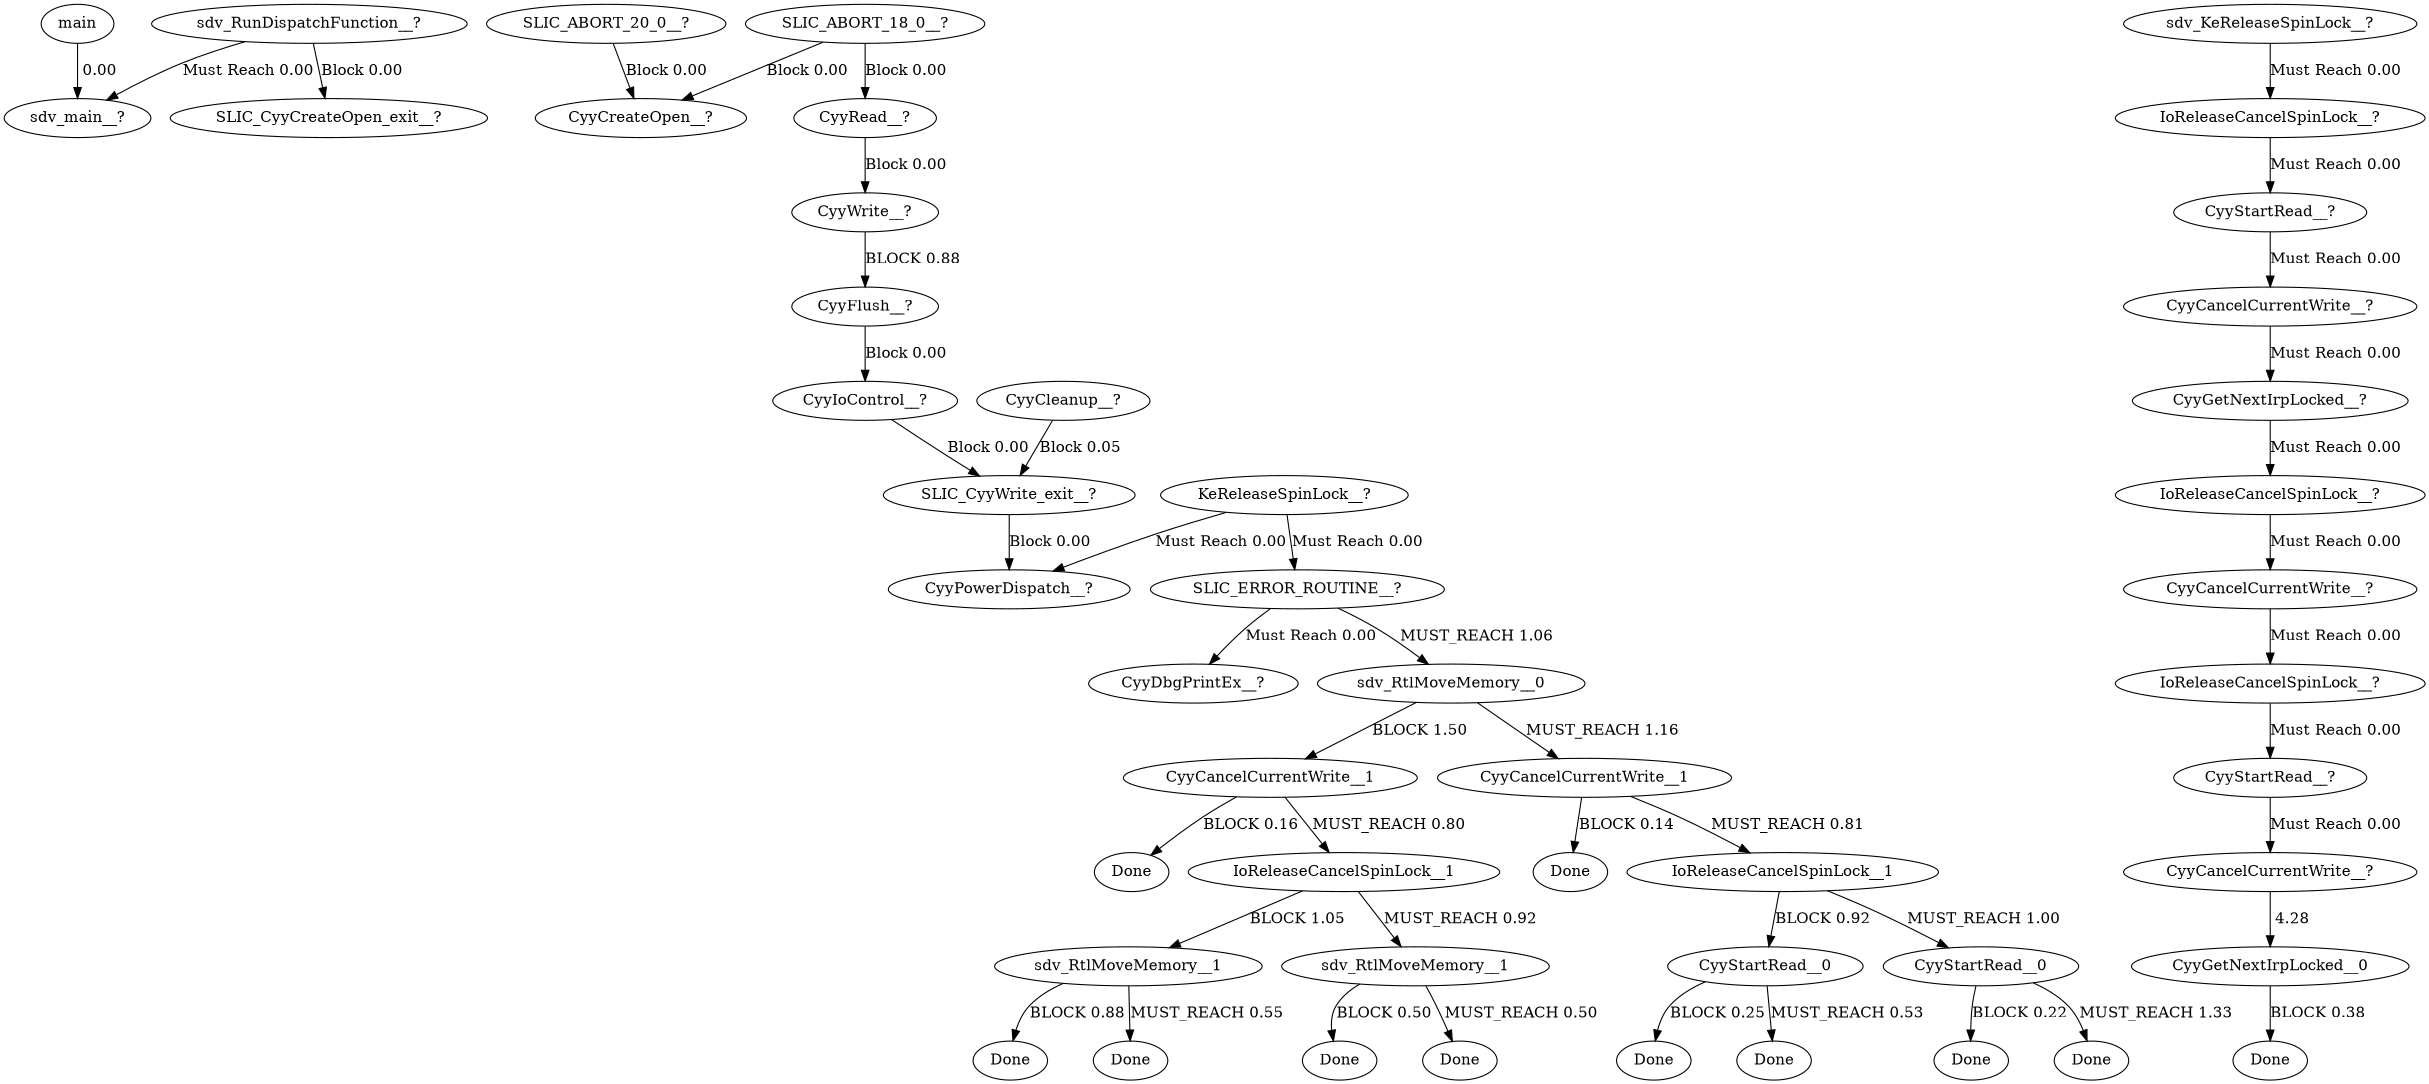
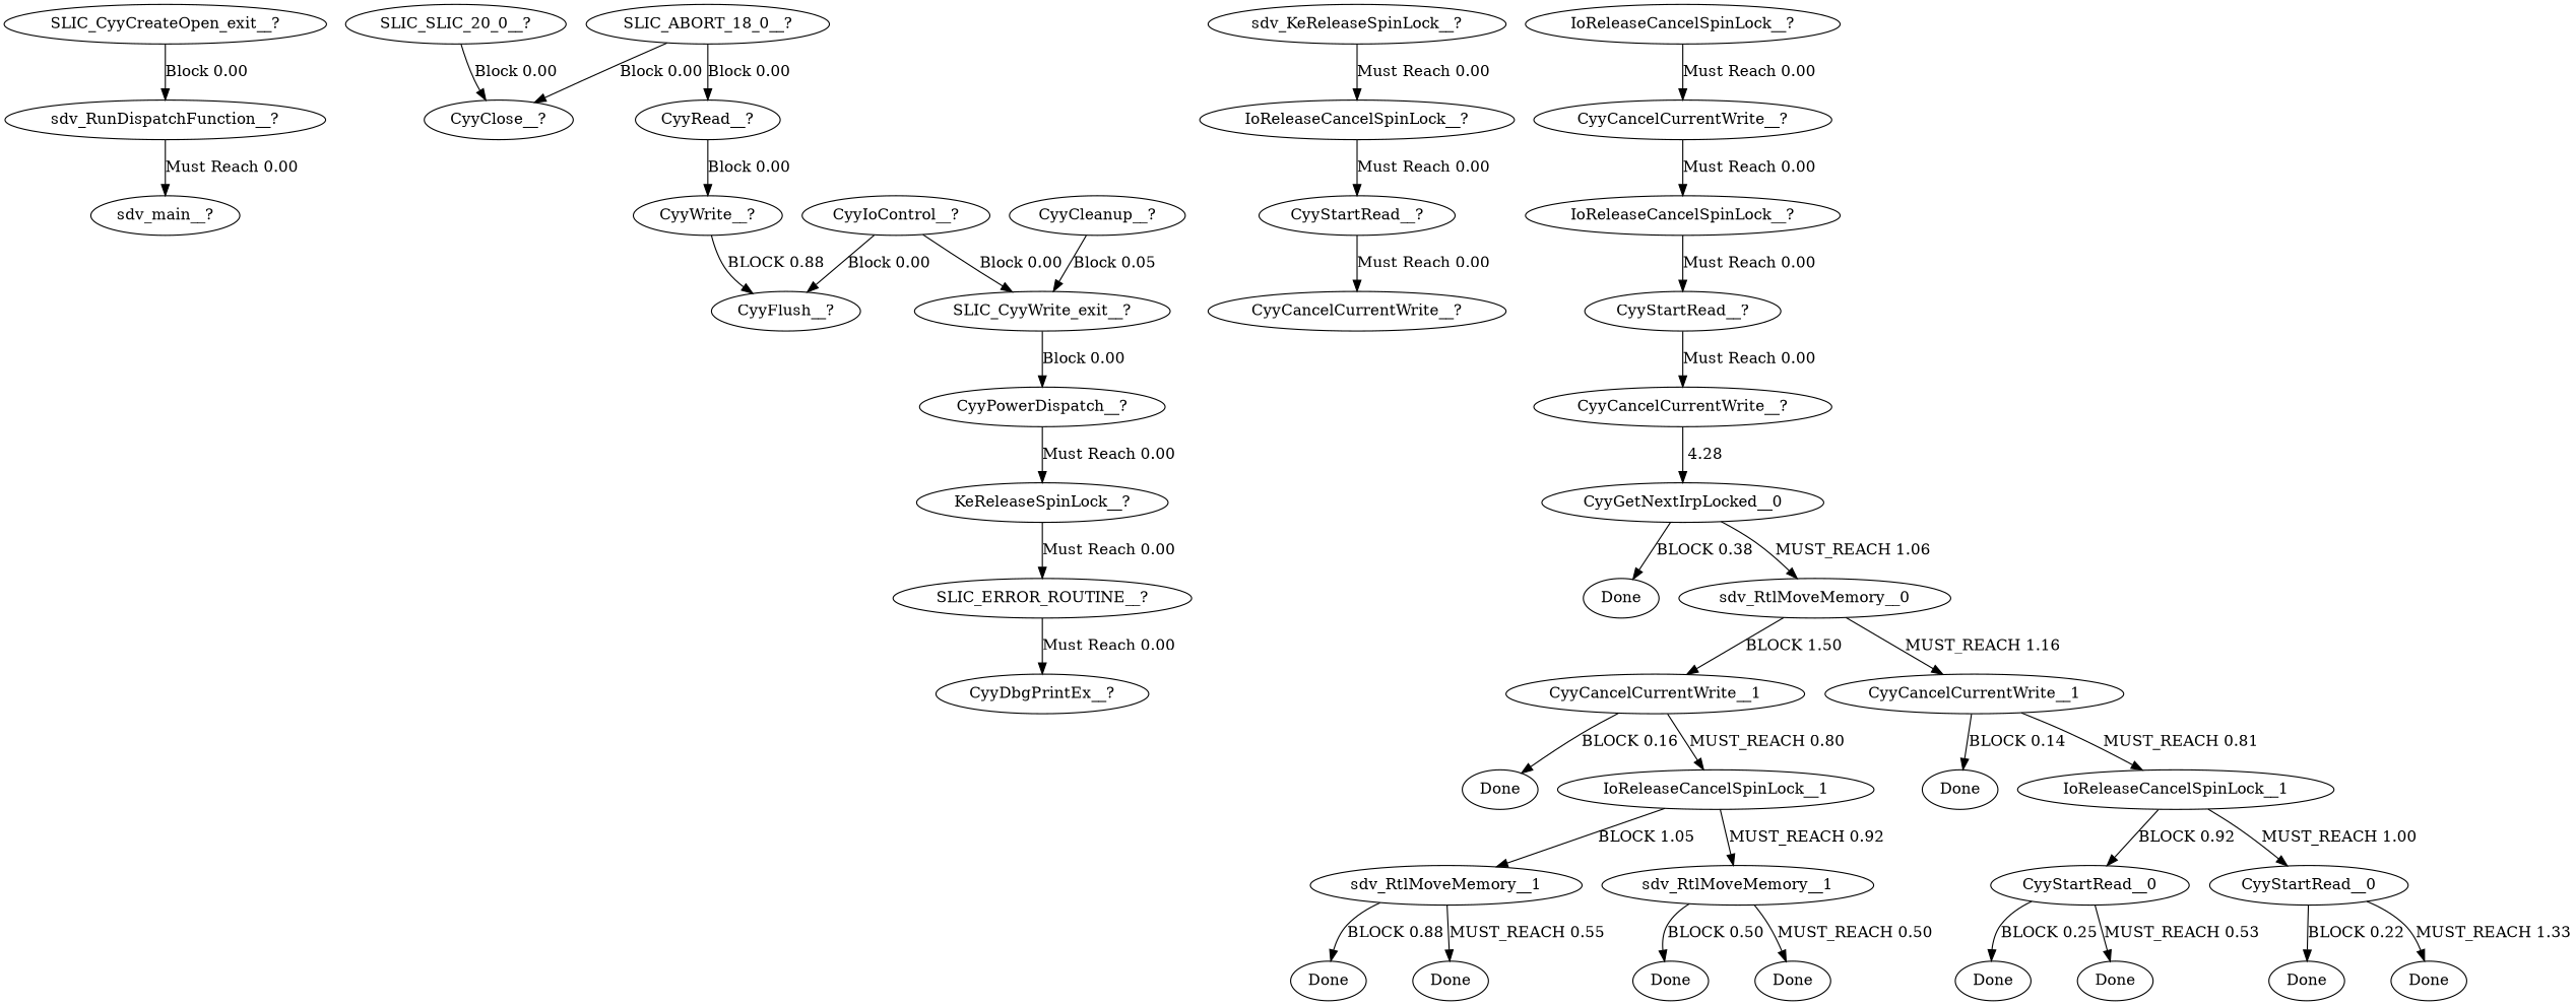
  digraph {
-   n1 [label=main]
    n2 [label="sdv_main__?"]
    n3 [label="sdv_RunDispatchFunction__?"]
    n4 [label="SLIC_CyyCreateOpen_exit__?"]
-   n5 [label="SLIC_ABORT_20_0__?"]
-   n6 [label="CyyCreateOpen__?"]
+   n5 [label="SLIC_SLIC_20_0__?"]
+   n6 [label="CyyClose__?"]
    n7 [label="SLIC_ABORT_18_0__?"]
    n8 [label="CyyRead__?"]
    n9 [label="CyyWrite__?"]
    n10 [label="CyyFlush__?"]
    n11 [label="CyyIoControl__?"]
    n12 [label="SLIC_CyyWrite_exit__?"]
    n13 [label="CyyCleanup__?"]
    n14 [label="CyyPowerDispatch__?"]
    n15 [label="KeReleaseSpinLock__?"]
    n16 [label="SLIC_ERROR_ROUTINE__?"]
    n17 [label="CyyDbgPrintEx__?"]
    n18 [label="sdv_KeReleaseSpinLock__?"]
    n19 [label="IoReleaseCancelSpinLock__?"]
    n20 [label="CyyStartRead__?"]
    n21 [label="CyyCancelCurrentWrite__?"]
-   n22 [label="CyyGetNextIrpLocked__?"]
    n23 [label="IoReleaseCancelSpinLock__?"]
    n24 [label="CyyCancelCurrentWrite__?"]
    n25 [label="IoReleaseCancelSpinLock__?"]
    n26 [label="CyyStartRead__?"]
    n27 [label="CyyCancelCurrentWrite__?"]
    n28 [label=CyyGetNextIrpLocked__0]
    n29 [label=Done]
    n30 [label=sdv_RtlMoveMemory__0]
    n31 [label=CyyCancelCurrentWrite__1]
    n32 [label=CyyCancelCurrentWrite__1]
    n33 [label=Done]
    n34 [label=IoReleaseCancelSpinLock__1]
    n35 [label=Done]
    n36 [label=IoReleaseCancelSpinLock__1]
    n37 [label=sdv_RtlMoveMemory__1]
    n38 [label=sdv_RtlMoveMemory__1]
    n39 [label=Done]
    n40 [label=Done]
    n41 [label=Done]
    n42 [label=Done]
    n43 [label=CyyStartRead__0]
    n44 [label=CyyStartRead__0]
    n45 [label=Done]
    n46 [label=Done]
    n47 [label=Done]
    n48 [label=Done]
-   n1 -> n2 [label=" 0.00"]
    n3 -> n2 [label="Must Reach 0.00"]
-   n3 -> n4 [label="Block 0.00"]
+   n4 -> n3 [label="Block 0.00"]
    n5 -> n6 [label="Block 0.00"]
    n7 -> n6 [label="Block 0.00"]
    n7 -> n8 [label="Block 0.00"]
    n8 -> n9 [label="Block 0.00"]
    n9 -> n10 [label="BLOCK 0.88"]
-   n10 -> n11 [label="Block 0.00"]
+   n11 -> n10 [label="Block 0.00"]
    n11 -> n12 [label="Block 0.00"]
    n12 -> n14 [label="Block 0.00"]
    n13 -> n12 [label="Block 0.05"]
-   n15 -> n14 [label="Must Reach 0.00"]
+   n14 -> n15 [label="Must Reach 0.00"]
    n15 -> n16 [label="Must Reach 0.00"]
    n16 -> n17 [label="Must Reach 0.00"]
    n18 -> n19 [label="Must Reach 0.00"]
    n19 -> n20 [label="Must Reach 0.00"]
    n20 -> n21 [label="Must Reach 0.00"]
-   n21 -> n22 [label="Must Reach 0.00"]
-   n22 -> n23 [label="Must Reach 0.00"]
    n23 -> n24 [label="Must Reach 0.00"]
    n24 -> n25 [label="Must Reach 0.00"]
    n25 -> n26 [label="Must Reach 0.00"]
    n26 -> n27 [label="Must Reach 0.00"]
    n27 -> n28 [label=" 4.28"]
    n28 -> n29 [label="BLOCK 0.38"]
-   n16 -> n30 [label="MUST_REACH 1.06"]
+   n28 -> n30 [label="MUST_REACH 1.06"]
    n30 -> n31 [label="BLOCK 1.50"]
    n30 -> n32 [label="MUST_REACH 1.16"]
    n31 -> n33 [label="BLOCK 0.16"]
    n31 -> n34 [label="MUST_REACH 0.80"]
    n32 -> n35 [label="BLOCK 0.14"]
    n32 -> n36 [label="MUST_REACH 0.81"]
    n34 -> n37 [label="BLOCK 1.05"]
    n34 -> n38 [label="MUST_REACH 0.92"]
    n36 -> n43 [label="BLOCK 0.92"]
    n36 -> n44 [label="MUST_REACH 1.00"]
    n37 -> n39 [label="BLOCK 0.88"]
    n37 -> n40 [label="MUST_REACH 0.55"]
    n38 -> n41 [label="BLOCK 0.50"]
    n38 -> n42 [label="MUST_REACH 0.50"]
    n43 -> n45 [label="BLOCK 0.25"]
    n43 -> n46 [label="MUST_REACH 0.53"]
    n44 -> n47 [label="BLOCK 0.22"]
    n44 -> n48 [label="MUST_REACH 1.33"]
  }
